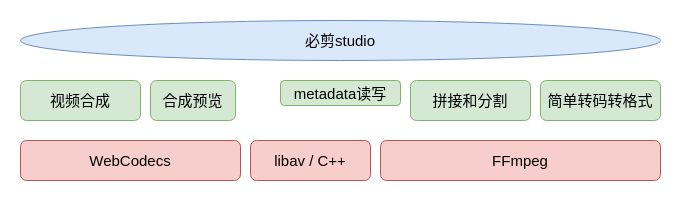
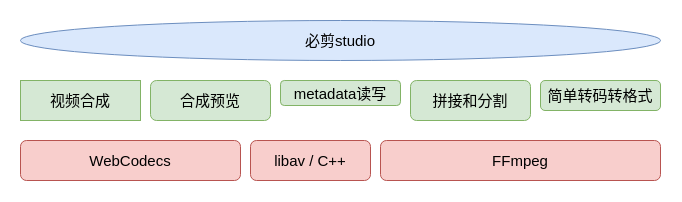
  <mxCell id="0" />
  <mxCell id="1" parent="0" />
  <mxCell id="2" value="&lt;font style=&quot;font-size: 15px;&quot;&gt;必剪studio&lt;/font&gt;" style="ellipse;whiteSpace=wrap;html=1;fontSize=15;fillColor=#dae8fc;strokeColor=#6c8ebf;" vertex="1" parent="1"><mxGeometry x="20" y="20" width="640" height="40" as="geometry" /></mxCell>
  <mxCell id="3" value="&lt;font style=&quot;font-size: 15px;&quot;&gt;metadata读写&lt;/font&gt;" style="rounded=1;whiteSpace=wrap;html=1;fontSize=15;fillColor=#d5e8d4;strokeColor=#82b366;" vertex="1" parent="1"><mxGeometry x="280" y="80" width="120" height="25" as="geometry" /></mxCell>
- <mxCell id="4" value="&lt;font style=&quot;font-size: 15px;&quot;&gt;视频合成&lt;/font&gt;" style="rounded=1;whiteSpace=wrap;html=1;fontSize=15;fillColor=#d5e8d4;strokeColor=#82b366;" vertex="1" parent="1"><mxGeometry x="20" y="80" width="120" height="40" as="geometry" /></mxCell>
- <mxCell id="5" value="&lt;font style=&quot;font-size: 15px;&quot;&gt;合成预览&lt;/font&gt;" style="rounded=1;whiteSpace=wrap;html=1;fontSize=15;fillColor=#d5e8d4;strokeColor=#82b366;" vertex="1" parent="1"><mxGeometry x="150" y="80" width="85" height="40" as="geometry" /></mxCell>
+ <mxCell id="4" value="&lt;font style=&quot;font-size: 15px;&quot;&gt;视频合成&lt;/font&gt;" style="whiteSpace=wrap;html=1;fontSize=15;fillColor=#d5e8d4;strokeColor=#82b366;rounded=0;" vertex="1" parent="1"><mxGeometry x="20" y="80" width="120" height="40" as="geometry" /></mxCell>
+ <mxCell id="5" value="&lt;font style=&quot;font-size: 15px;&quot;&gt;合成预览&lt;/font&gt;" style="rounded=1;whiteSpace=wrap;html=1;fontSize=15;fillColor=#d5e8d4;strokeColor=#82b366;" vertex="1" parent="1"><mxGeometry x="150" y="80" width="120" height="40" as="geometry" /></mxCell>
  <mxCell id="6" value="&lt;font style=&quot;font-size: 15px;&quot;&gt;拼接和分割&lt;/font&gt;" style="rounded=1;whiteSpace=wrap;html=1;fontSize=15;fillColor=#d5e8d4;strokeColor=#82b366;" vertex="1" parent="1"><mxGeometry x="410" y="80" width="120" height="40" as="geometry" /></mxCell>
- <mxCell id="7" value="&lt;font style=&quot;font-size: 15px;&quot;&gt;简单转码转格式&lt;/font&gt;" style="rounded=1;whiteSpace=wrap;html=1;fontSize=15;fillColor=#d5e8d4;strokeColor=#82b366;" vertex="1" parent="1"><mxGeometry x="540" y="80" width="120" height="40" as="geometry" /></mxCell>
+ <mxCell id="7" value="&lt;font style=&quot;font-size: 15px;&quot;&gt;简单转码转格式&lt;/font&gt;" style="rounded=1;whiteSpace=wrap;html=1;fontSize=15;fillColor=#d5e8d4;strokeColor=#82b366;" vertex="1" parent="1"><mxGeometry x="540" y="80" width="120" height="30" as="geometry" /></mxCell>
  <mxCell id="8" value="&lt;font style=&quot;font-size: 15px;&quot;&gt;WebCodecs&lt;/font&gt;" style="rounded=1;whiteSpace=wrap;html=1;fontSize=15;fillColor=#f8cecc;strokeColor=#b85450;" vertex="1" parent="1"><mxGeometry x="20" y="140" width="220" height="40" as="geometry" /></mxCell>
  <mxCell id="9" value="&lt;font style=&quot;font-size: 15px;&quot;&gt;FFmpeg&lt;/font&gt;" style="rounded=1;whiteSpace=wrap;html=1;fontSize=15;fillColor=#f8cecc;strokeColor=#b85450;" vertex="1" parent="1"><mxGeometry x="380" y="140" width="280" height="40" as="geometry" /></mxCell>
  <mxCell id="10" value="libav / C++" style="rounded=1;whiteSpace=wrap;html=1;fontSize=15;fillColor=#f8cecc;strokeColor=#b85450;" vertex="1" parent="1"><mxGeometry x="250" y="140" width="120" height="40" as="geometry" /></mxCell>
